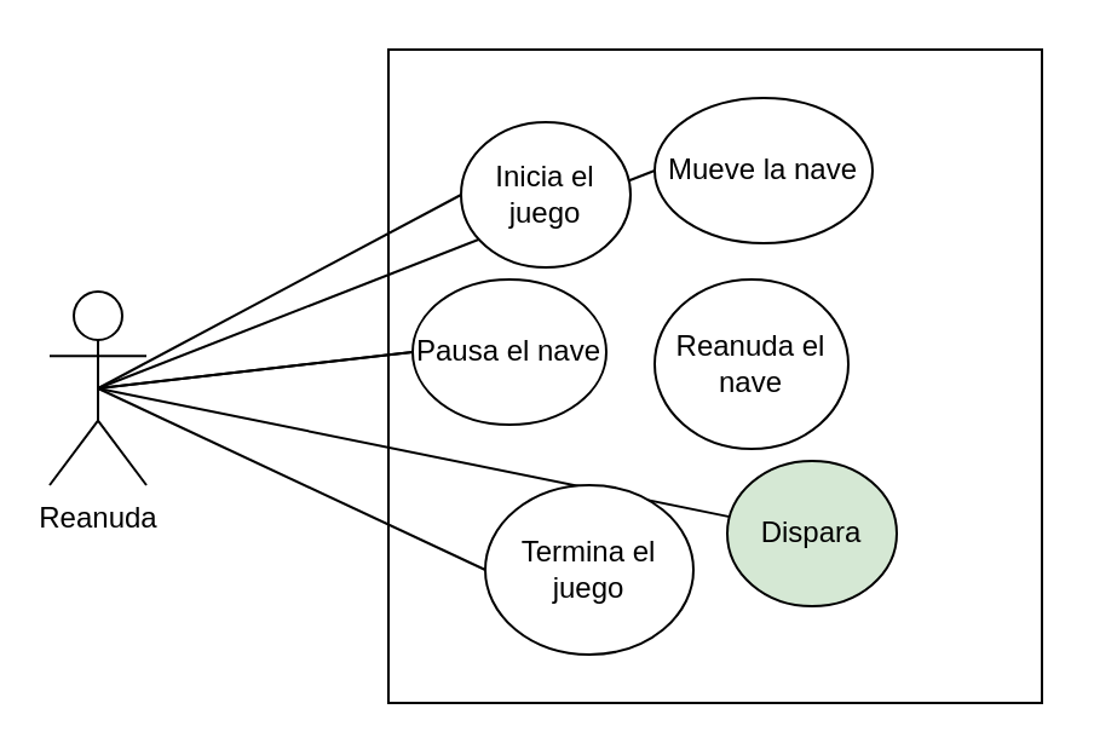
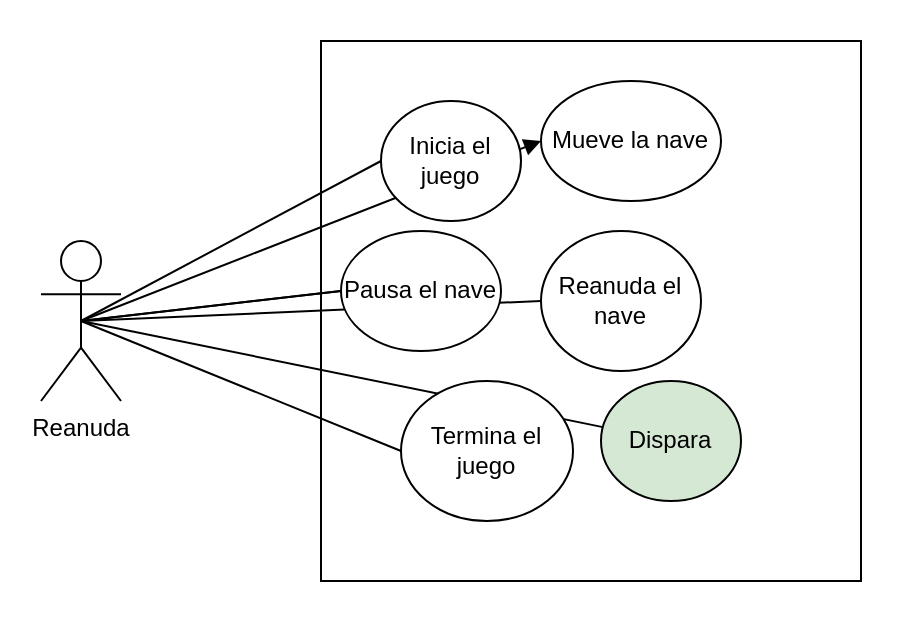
  <mxCell id="0" />
  <mxCell id="1" parent="0" />
  <mxCell id="2" value="" style="whiteSpace=wrap;html=1;aspect=fixed;" vertex="1" parent="1"><mxGeometry x="160" y="20" width="270" height="270" as="geometry" /></mxCell>
  <mxCell id="3" value="" style="endArrow=none;html=1;rounded=0;entryX=0;entryY=0.5;entryDx=0;entryDy=0;exitX=0.5;exitY=0.5;exitDx=0;exitDy=0;exitPerimeter=0;" edge="1" parent="1" source="5" target="14"><mxGeometry width="50" height="50" relative="1" as="geometry"><mxPoint x="300" y="230" as="sourcePoint" /><mxPoint x="350" y="180" as="targetPoint" /></mxGeometry></mxCell>
+ <mxCell id="4" value="" style="endArrow=none;html=1;rounded=0;entryX=0;entryY=0.5;entryDx=0;entryDy=0;startArrow=none;exitX=0.5;exitY=0.5;exitDx=0;exitDy=0;exitPerimeter=0;" parent="1" source="5" target="9" edge="1"><mxGeometry width="50" height="50" relative="1" as="geometry"><mxPoint x="40" y="160" as="sourcePoint" /><mxPoint x="120" y="110" as="targetPoint" /></mxGeometry></mxCell>
  <mxCell id="5" value="Reanuda" style="shape=umlActor;verticalLabelPosition=bottom;verticalAlign=top;html=1;outlineConnect=0;" parent="1" vertex="1"><mxGeometry x="20" y="120" width="40" height="80" as="geometry" /></mxCell>
  <mxCell id="6" value="" style="endArrow=none;html=1;rounded=0;entryX=0;entryY=0.5;entryDx=0;entryDy=0;exitX=0.5;exitY=0.5;exitDx=0;exitDy=0;exitPerimeter=0;" parent="1" target="17" edge="1" source="5"><mxGeometry width="50" height="50" relative="1" as="geometry"><mxPoint x="40" y="120" as="sourcePoint" /><mxPoint x="70" y="60" as="targetPoint" /></mxGeometry></mxCell>
- <mxCell id="7" value="" style="endArrow=none;html=1;rounded=0;exitX=0.5;exitY=0.5;exitDx=0;exitDy=0;exitPerimeter=0;entryX=0;entryY=0.5;entryDx=0;entryDy=0;" parent="1" source="5" target="8" edge="1"><mxGeometry width="50" height="50" relative="1" as="geometry"><mxPoint x="99.75" y="228.79" as="sourcePoint" /><mxPoint x="210.001" y="150.003" as="targetPoint" /></mxGeometry></mxCell>
+ <mxCell id="7" value="" style="endArrow=block;html=1;rounded=0;exitX=0.5;exitY=0.5;exitDx=0;exitDy=0;exitPerimeter=0;entryX=0;entryY=0.5;entryDx=0;entryDy=0;" parent="1" source="5" target="8" edge="1"><mxGeometry width="50" height="50" relative="1" as="geometry"><mxPoint x="99.75" y="228.79" as="sourcePoint" /><mxPoint x="210.001" y="150.003" as="targetPoint" /></mxGeometry></mxCell>
  <mxCell id="8" value="Mueve la nave " style="ellipse;whiteSpace=wrap;html=1;" parent="1" vertex="1"><mxGeometry x="270" y="40" width="90" height="60" as="geometry" /></mxCell>
  <mxCell id="9" value="Reanuda el nave" style="ellipse;whiteSpace=wrap;html=1;" parent="1" vertex="1"><mxGeometry x="270" y="115" width="80" height="70" as="geometry" /></mxCell>
  <mxCell id="10" value="&lt;div&gt;Dispara &lt;br&gt;&lt;/div&gt;" style="ellipse;whiteSpace=wrap;html=1;fillColor=#d5e8d4;" parent="1" vertex="1"><mxGeometry x="300" y="190" width="70" height="60" as="geometry" /></mxCell>
  <mxCell id="11" value="" style="endArrow=none;html=1;rounded=0;exitX=0.5;exitY=0.5;exitDx=0;exitDy=0;exitPerimeter=0;" parent="1" source="5" target="10" edge="1"><mxGeometry width="50" height="50" relative="1" as="geometry"><mxPoint x="50" y="170" as="sourcePoint" /><mxPoint x="85" y="150" as="targetPoint" /></mxGeometry></mxCell>
- <mxCell id="12" value="Termina el juego" style="ellipse;whiteSpace=wrap;html=1;" parent="1" vertex="1"><mxGeometry x="200" y="200" width="86" height="70" as="geometry" /></mxCell>
+ <mxCell id="12" value="Termina el juego" style="ellipse;whiteSpace=wrap;html=1;" parent="1" vertex="1"><mxGeometry x="200" y="190" width="86" height="70" as="geometry" /></mxCell>
  <mxCell id="13" value="" style="endArrow=none;html=1;rounded=0;exitX=0;exitY=0.5;exitDx=0;exitDy=0;entryX=0.5;entryY=0.5;entryDx=0;entryDy=0;entryPerimeter=0;" parent="1" source="12" target="5" edge="1"><mxGeometry width="50" height="50" relative="1" as="geometry"><mxPoint x="234.403" y="154.579" as="sourcePoint" /><mxPoint x="80" y="170" as="targetPoint" /></mxGeometry></mxCell>
  <mxCell id="14" value="Pausa el nave" style="ellipse;whiteSpace=wrap;html=1;" parent="1" vertex="1"><mxGeometry x="170" y="115" width="80" height="60" as="geometry" /></mxCell>
  <mxCell id="15" value="" style="endArrow=none;html=1;rounded=0;entryX=0;entryY=0.5;entryDx=0;entryDy=0;" edge="1" parent="1" target="14"><mxGeometry width="50" height="50" relative="1" as="geometry"><mxPoint x="40" y="160" as="sourcePoint" /><mxPoint x="320" y="135" as="targetPoint" /></mxGeometry></mxCell>
  <mxCell id="16" style="edgeStyle=orthogonalEdgeStyle;rounded=0;orthogonalLoop=1;jettySize=auto;html=1;exitX=0.5;exitY=1;exitDx=0;exitDy=0;" edge="1" parent="1" source="12" target="12"><mxGeometry relative="1" as="geometry" /></mxCell>
  <mxCell id="17" value="&lt;div&gt;Inicia el juego&lt;/div&gt;" style="ellipse;whiteSpace=wrap;html=1;" parent="1" vertex="1"><mxGeometry x="190" y="50" width="70" height="60" as="geometry" /></mxCell>
